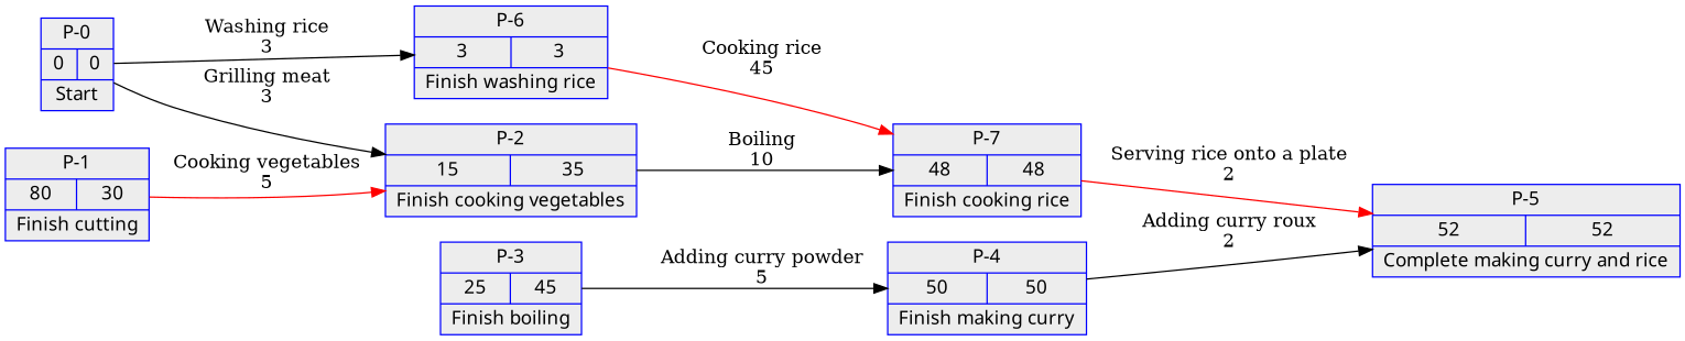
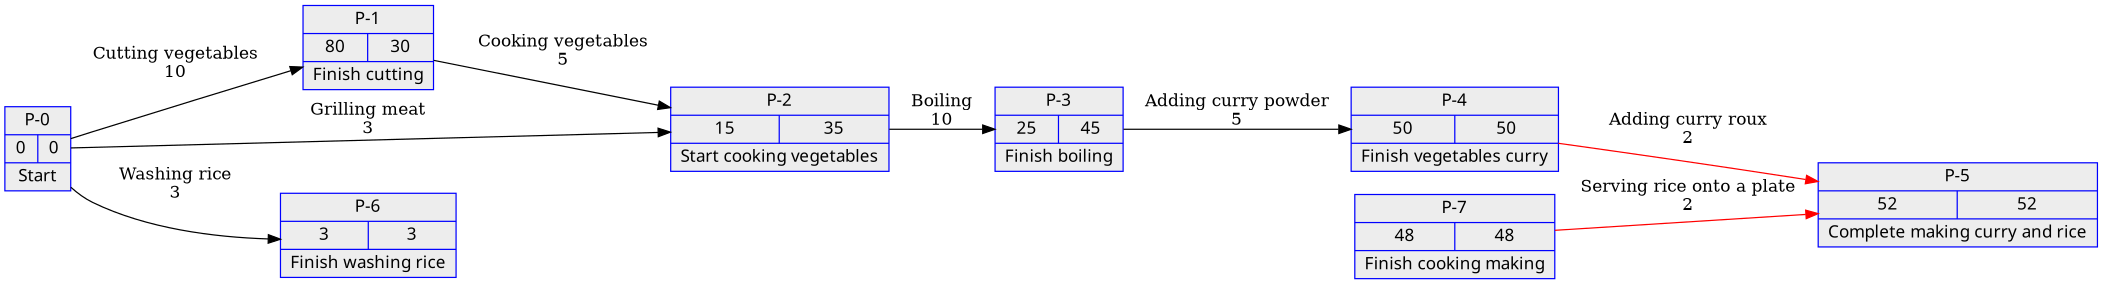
  digraph {
    rankdir=LR
    node [color=blue fillcolor=grey93 fontname="MS Gothic" shape=record style=filled]
    n1 [height=.1 label="<f0>P-0 |{0|0}|<f2>Start"]
    n2 [height=.1 label="<f0>P-1 |{80|30}|<f2>Finish cutting"]
-   n3 [height=.1 label="<f0>P-2 |{15|35}|<f2>Finish cooking vegetables"]
+   n3 [height=.1 label="<f0>P-2 |{15|35}|<f2>Start cooking vegetables"]
    n4 [height=.1 label="<f0>P-6 |{3|3}|<f2>Finish washing rice"]
    n5 [height=.1 label="<f0>P-3 |{25|45}|<f2>Finish boiling"]
-   n6 [height=.1 label="<f0>P-7 |{48|48}|<f2>Finish cooking rice"]
-   n7 [height=.1 label="<f0>P-4 |{50|50}|<f2>Finish making curry"]
+   n6 [height=.1 label="<f0>P-7 |{48|48}|<f2>Finish cooking making"]
+   n7 [height=.1 label="<f0>P-4 |{50|50}|<f2>Finish vegetables curry"]
    n8 [height=.1 label="<f0>P-5 |{52|52}|<f2>Complete making curry and rice"]
+   n1 -> n2 [label="Cutting vegetables\n10"]
    n1 -> n3 [label="Grilling meat\n3"]
    n1 -> n4 [color=black label="Washing rice\n3"]
-   n2 -> n3 [label="Cooking vegetables\n5" color=red]
-   n3 -> n6 [label="Boiling\n10"]
-   n4 -> n6 [color=red label="Cooking rice\n45"]
+   n2 -> n3 [label="Cooking vegetables\n5"]
+   n3 -> n5 [label="Boiling\n10"]
    n5 -> n7 [label="Adding curry powder\n5"]
    n6 -> n8 [color=red label="Serving rice onto a plate\n2"]
-   n7 -> n8 [color=black label="Adding curry roux\n2"]
+   n7 -> n8 [color=red label="Adding curry roux\n2"]
  }
